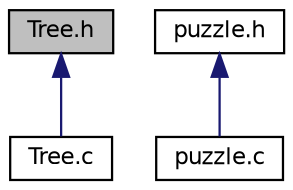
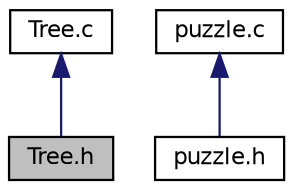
  digraph {
    node [color=black fillcolor=white fontname=Helvetica fontsize=10 shape=record style=filled]
    edge [color=midnightblue dir=back fontname=Helvetica fontsize=10 labelfontname=Helvetica labelfontsize=10 style=solid]
    n1 [fillcolor=grey75 fontcolor=black height=0.2 label="Tree.h" width=0.4]
    n2 [height=0.2 label="Tree.c" width=0.4]
    n3 [height=0.2 label="puzzle.h" width=0.4]
    n4 [height=0.2 label="puzzle.c" width=0.4]
-   n1 -> n2
-   n3 -> n4
+   n2 -> n1
+   n4 -> n3
  }
